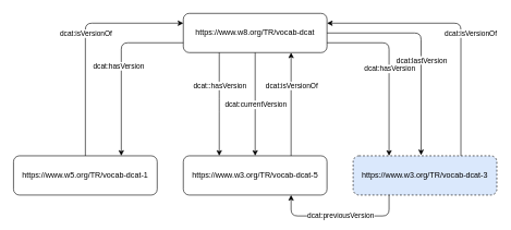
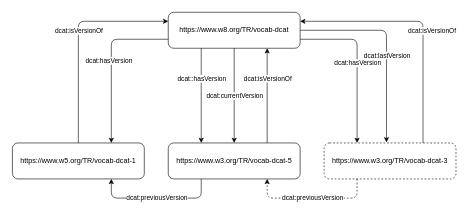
  <mxCell id="0" />
  <mxCell id="1" parent="0" />
  <mxCell id="2" value="https://www.w8.org/TR/vocab-dcat" style="rounded=1;whiteSpace=wrap;html=1;" vertex="1" parent="1"><mxGeometry x="280" y="20" width="220" height="60" as="geometry" /></mxCell>
  <mxCell id="3" value="https://www.w5.org/TR/vocab-dcat-1" style="rounded=1;whiteSpace=wrap;html=1;" vertex="1" parent="1"><mxGeometry y="238" width="220" height="60" as="geometry" x="20" /></mxCell>
  <mxCell id="4" value="https://www.w3.org/TR/vocab-dcat-5" style="rounded=1;whiteSpace=wrap;html=1;" vertex="1" parent="1"><mxGeometry x="280" y="238" width="220" height="60" as="geometry" /></mxCell>
- <mxCell id="5" value="https://www.w3.org/TR/vocab-dcat-3" style="rounded=1;whiteSpace=wrap;html=1;dashed=1;fillColor=#dae8fc;" vertex="1" parent="1"><mxGeometry x="540" y="238" width="220" height="60" as="geometry" /></mxCell>
+ <mxCell id="5" value="https://www.w3.org/TR/vocab-dcat-3" style="rounded=1;whiteSpace=wrap;html=1;dashed=1;" vertex="1" parent="1"><mxGeometry x="540" y="238" width="220" height="60" as="geometry" /></mxCell>
  <mxCell id="6" value="" style="endArrow=classic;html=1;exitX=1;exitY=0.75;exitDx=0;exitDy=0;entryX=0.25;entryY=0;entryDx=0;entryDy=0;" edge="1" parent="1" source="2" target="5"><mxGeometry relative="1" as="geometry"><mxPoint x="520" y="30" as="sourcePoint" /><mxPoint x="670" y="218" as="targetPoint" /><Array as="points"><mxPoint x="595" y="65" /></Array></mxGeometry></mxCell>
  <mxCell id="7" value="dcat:hasVersion" style="edgeLabel;resizable=0;html=1;align=center;verticalAlign=middle;" connectable="0" vertex="1" parent="6"><mxGeometry relative="1" as="geometry" /></mxCell>
  <mxCell id="8" value="" style="endArrow=classic;html=1;entryX=0.25;entryY=0;entryDx=0;entryDy=0;exitX=0.25;exitY=1;exitDx=0;exitDy=0;" edge="1" parent="1" source="2" target="4"><mxGeometry relative="1" as="geometry"><mxPoint x="320" y="110" as="sourcePoint" /><mxPoint x="420" y="110" as="targetPoint" /><Array as="points"><mxPoint x="335" y="160" /></Array></mxGeometry></mxCell>
  <mxCell id="9" value="dcat::hasVersion" style="edgeLabel;resizable=0;html=1;align=center;verticalAlign=middle;" connectable="0" vertex="1" parent="8"><mxGeometry relative="1" as="geometry"><mxPoint y="-29" as="offset" /></mxGeometry></mxCell>
  <mxCell id="10" value="" style="endArrow=classic;html=1;exitX=0.5;exitY=1;exitDx=0;exitDy=0;" edge="1" parent="1" source="2" target="4"><mxGeometry relative="1" as="geometry"><mxPoint x="345" y="90" as="sourcePoint" /><mxPoint x="345" y="248" as="targetPoint" /></mxGeometry></mxCell>
  <mxCell id="11" value="dcat:currentVersion" style="edgeLabel;resizable=0;html=1;align=center;verticalAlign=middle;" connectable="0" vertex="1" parent="10"><mxGeometry relative="1" as="geometry" /></mxCell>
  <mxCell id="12" value="" style="endArrow=classic;html=1;entryX=0.75;entryY=1;entryDx=0;entryDy=0;exitX=0.75;exitY=0;exitDx=0;exitDy=0;" edge="1" parent="1" source="4" target="2"><mxGeometry relative="1" as="geometry"><mxPoint x="355" y="100" as="sourcePoint" /><mxPoint x="355" y="258" as="targetPoint" /></mxGeometry></mxCell>
  <mxCell id="13" value="dcat:isVersionOf" style="edgeLabel;resizable=0;html=1;align=center;verticalAlign=middle;" connectable="0" vertex="1" parent="12"><mxGeometry relative="1" as="geometry"><mxPoint y="-29" as="offset" /></mxGeometry></mxCell>
  <mxCell id="14" value="" style="endArrow=classic;html=1;entryX=1;entryY=0.25;entryDx=0;entryDy=0;exitX=0.75;exitY=0;exitDx=0;exitDy=0;" edge="1" parent="1" source="5" target="2"><mxGeometry relative="1" as="geometry"><mxPoint x="660" y="230" as="sourcePoint" /><mxPoint x="455" y="90" as="targetPoint" /><Array as="points"><mxPoint x="705" y="35" /></Array></mxGeometry></mxCell>
  <mxCell id="15" value="dcat:isVersionOf" style="edgeLabel;resizable=0;html=1;align=center;verticalAlign=middle;" connectable="0" vertex="1" parent="14"><mxGeometry relative="1" as="geometry"><mxPoint x="15" y="15" as="offset" /></mxGeometry></mxCell>
  <mxCell id="16" value="" style="endArrow=classic;html=1;exitX=0.5;exitY=0;exitDx=0;exitDy=0;entryX=0;entryY=0.25;entryDx=0;entryDy=0;" edge="1" parent="1" source="3" target="2"><mxGeometry relative="1" as="geometry"><mxPoint x="455" y="248" as="sourcePoint" /><mxPoint x="279" y="43" as="targetPoint" /><Array as="points"><mxPoint x="130" y="35" /></Array></mxGeometry></mxCell>
  <mxCell id="17" value="dcat:isVersionOf" style="edgeLabel;resizable=0;html=1;align=center;verticalAlign=middle;" connectable="0" vertex="1" parent="16"><mxGeometry relative="1" as="geometry"><mxPoint y="-11" as="offset" /></mxGeometry></mxCell>
- <mxCell id="20" value="" style="endArrow=classic;html=1;exitX=0.25;exitY=1;exitDx=0;exitDy=0;entryX=0.75;entryY=1;entryDx=0;entryDy=0;" edge="1" parent="1" source="5" target="4"><mxGeometry relative="1" as="geometry"><mxPoint x="651" y="298" as="sourcePoint" /><mxPoint x="390" y="298" as="targetPoint" /><Array as="points"><mxPoint x="595" y="330" /><mxPoint x="445" y="330" /></Array></mxGeometry></mxCell>
+ <mxCell id="18" value="" style="endArrow=classic;html=1;exitX=0.25;exitY=1;exitDx=0;exitDy=0;entryX=0.75;entryY=1;entryDx=0;entryDy=0;" edge="1" parent="1" source="4" target="3"><mxGeometry relative="1" as="geometry"><mxPoint x="400" y="320" as="sourcePoint" /><mxPoint x="212.5" y="298" as="targetPoint" /><Array as="points"><mxPoint x="335" y="330" /><mxPoint x="185" y="330" /></Array></mxGeometry></mxCell>
+ <mxCell id="19" value="dcat:previousVersion" style="edgeLabel;resizable=0;html=1;align=center;verticalAlign=middle;" connectable="0" vertex="1" parent="18"><mxGeometry relative="1" as="geometry"><mxPoint y="-2" as="offset" /></mxGeometry></mxCell>
+ <mxCell id="20" value="" style="endArrow=classic;html=1;exitX=0.25;exitY=1;exitDx=0;exitDy=0;entryX=0.75;entryY=1;entryDx=0;entryDy=0;dashed=1;" edge="1" parent="1" source="5" target="4"><mxGeometry relative="1" as="geometry"><mxPoint x="651" y="298" as="sourcePoint" /><mxPoint x="390" y="298" as="targetPoint" /><Array as="points"><mxPoint x="595" y="330" /><mxPoint x="445" y="330" /></Array></mxGeometry></mxCell>
  <mxCell id="21" value="dcat:previousVersion" style="edgeLabel;resizable=0;html=1;align=center;verticalAlign=middle;" connectable="0" vertex="1" parent="20"><mxGeometry relative="1" as="geometry"><mxPoint y="-2" as="offset" /></mxGeometry></mxCell>
  <mxCell id="22" value="" style="endArrow=classic;html=1;exitX=1;exitY=0.5;exitDx=0;exitDy=0;entryX=0.473;entryY=-0.017;entryDx=0;entryDy=0;entryPerimeter=0;" edge="1" parent="1" source="2" target="5"><mxGeometry relative="1" as="geometry"><mxPoint x="510" y="75" as="sourcePoint" /><mxPoint x="605" y="248" as="targetPoint" /><Array as="points"><mxPoint x="644" y="50" /></Array></mxGeometry></mxCell>
  <mxCell id="23" value="dcat:lastVersion" style="edgeLabel;resizable=0;html=1;align=center;verticalAlign=middle;" connectable="0" vertex="1" parent="22"><mxGeometry relative="1" as="geometry"><mxPoint x="0.91" y="21" as="offset" /></mxGeometry></mxCell>
  <mxCell id="24" value="" style="endArrow=classic;html=1;exitX=0;exitY=0.75;exitDx=0;exitDy=0;entryX=0.75;entryY=0;entryDx=0;entryDy=0;" edge="1" parent="1" source="2" target="3"><mxGeometry relative="1" as="geometry"><mxPoint x="290" y="73" as="sourcePoint" /><mxPoint y="240" as="targetPoint" x="20" /><Array as="points"><mxPoint x="185" y="65" /></Array></mxGeometry></mxCell>
  <mxCell id="25" value="dcat:hasVersion" style="edgeLabel;resizable=0;html=1;align=center;verticalAlign=middle;" connectable="0" vertex="1" parent="24"><mxGeometry relative="1" as="geometry"><mxPoint x="-5" y="-4" as="offset" /></mxGeometry></mxCell>
